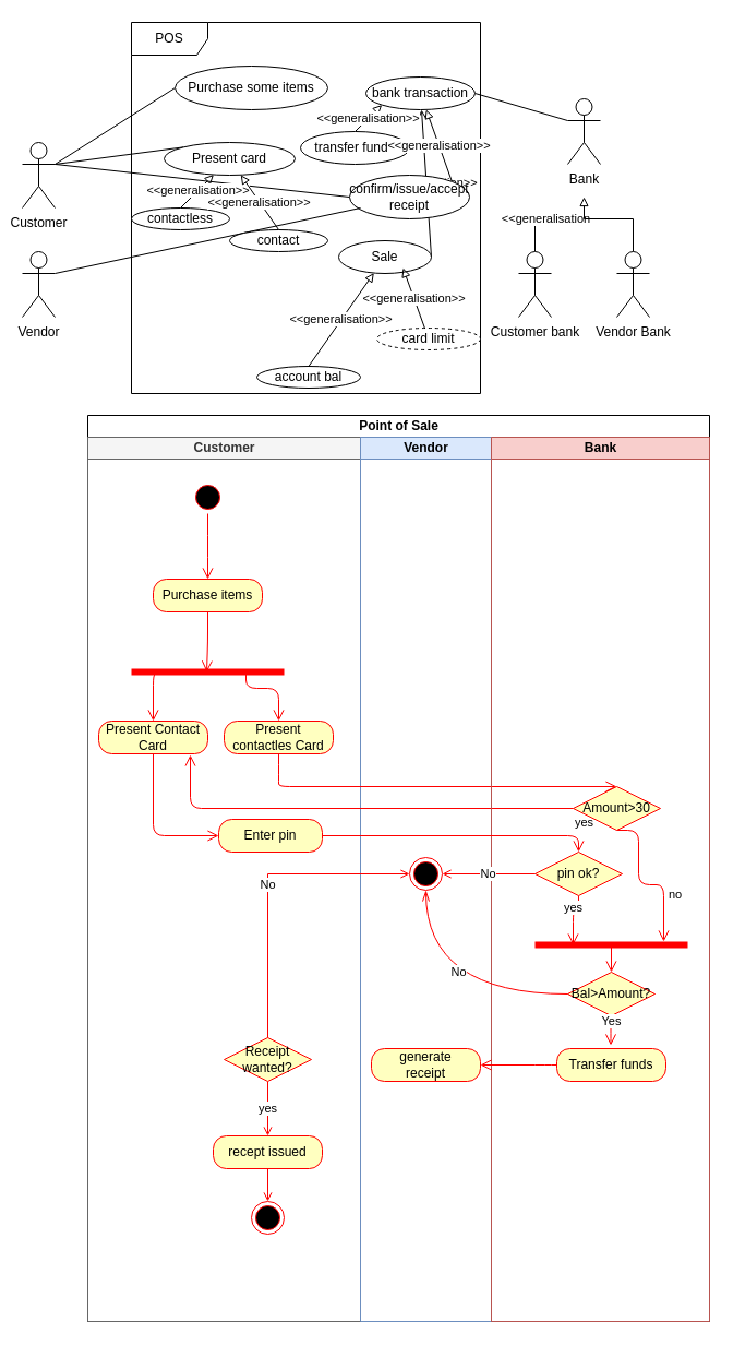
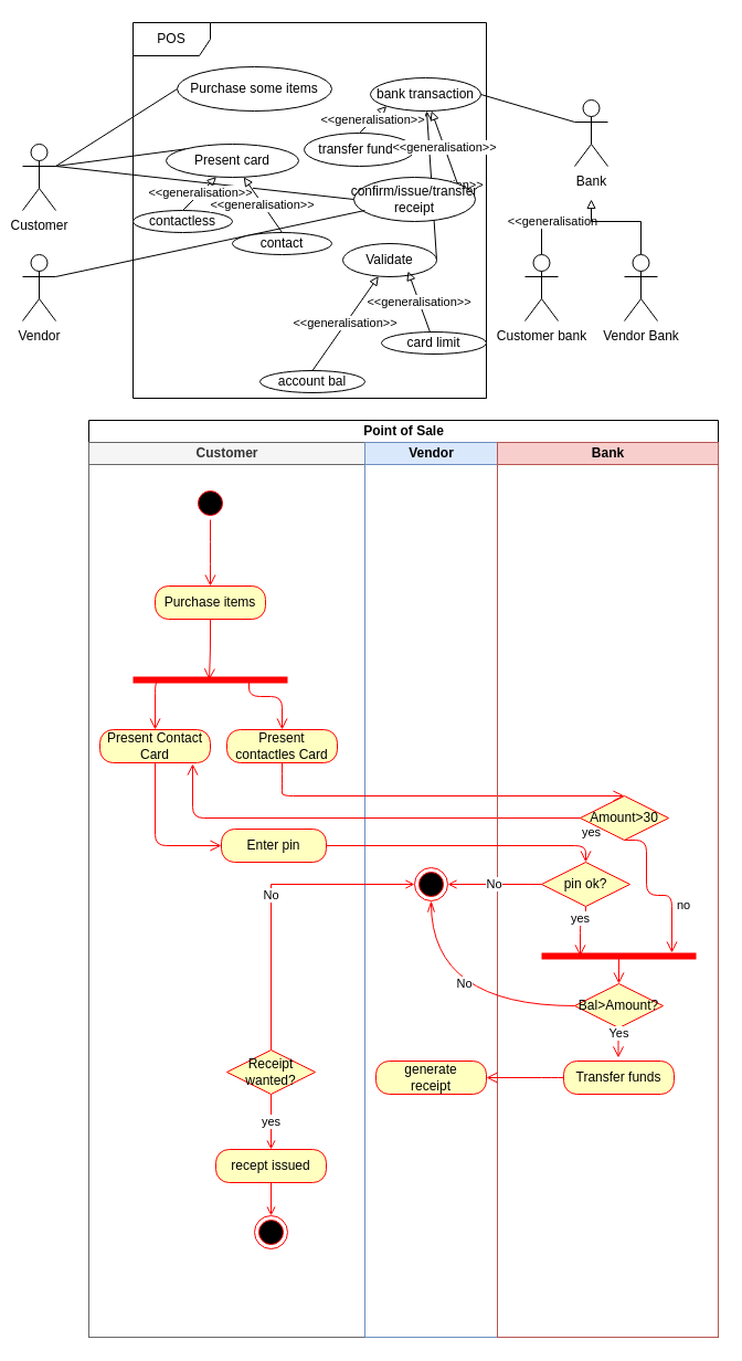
  <mxCell id="0" />
  <mxCell id="1" parent="0" />
  <mxCell id="2" value="POS" style="shape=umlFrame;whiteSpace=wrap;html=1;width=70;height=30;" parent="1" vertex="1"><mxGeometry x="120" y="20" width="320" height="340" as="geometry" /></mxCell>
  <mxCell id="3" value="Bank" style="shape=umlActor;verticalLabelPosition=bottom;labelBackgroundColor=#ffffff;verticalAlign=top;html=1;" parent="1" vertex="1"><mxGeometry x="520" y="90" width="30" height="60" as="geometry" /></mxCell>
  <mxCell id="4" value="&amp;lt;&amp;lt;generalisation" style="edgeStyle=orthogonalEdgeStyle;rounded=0;orthogonalLoop=1;jettySize=auto;html=1;exitX=0.5;exitY=0;exitDx=0;exitDy=0;exitPerimeter=0;startArrow=none;startFill=0;endArrow=none;endFill=0;" parent="1" source="5" edge="1"><mxGeometry relative="1" as="geometry"><mxPoint x="540" y="200" as="targetPoint" /><Array as="points"><mxPoint x="490" y="200" /><mxPoint x="540" y="200" /></Array></mxGeometry></mxCell>
  <mxCell id="5" value="Customer bank&lt;br&gt;" style="shape=umlActor;verticalLabelPosition=bottom;labelBackgroundColor=#ffffff;verticalAlign=top;html=1;" parent="1" vertex="1"><mxGeometry x="475" y="230" width="30" height="60" as="geometry" /></mxCell>
  <mxCell id="6" style="edgeStyle=none;rounded=0;orthogonalLoop=1;jettySize=auto;html=1;exitX=1;exitY=0.333;exitDx=0;exitDy=0;exitPerimeter=0;entryX=0;entryY=0.5;entryDx=0;entryDy=0;endArrow=none;endFill=0;" parent="1" source="8" target="11" edge="1"><mxGeometry relative="1" as="geometry" /></mxCell>
  <mxCell id="7" style="rounded=0;orthogonalLoop=1;jettySize=auto;html=1;exitX=1;exitY=0.333;exitDx=0;exitDy=0;exitPerimeter=0;entryX=0;entryY=0;entryDx=0;entryDy=0;endArrow=none;endFill=0;" parent="1" source="8" target="14" edge="1"><mxGeometry relative="1" as="geometry" /></mxCell>
  <mxCell id="8" value="Customer" style="shape=umlActor;verticalLabelPosition=bottom;labelBackgroundColor=#ffffff;verticalAlign=top;html=1;" parent="1" vertex="1"><mxGeometry x="20" y="130" width="30" height="60" as="geometry" /></mxCell>
  <mxCell id="9" value="&amp;lt;&amp;lt;generalisation&amp;gt;&amp;gt;" style="rounded=0;orthogonalLoop=1;jettySize=auto;html=1;exitX=1;exitY=0.5;exitDx=0;exitDy=0;endArrow=open;endFill=0;" parent="1" source="10" target="31" edge="1"><mxGeometry relative="1" as="geometry" /></mxCell>
- <mxCell id="10" value="Sale" style="ellipse;whiteSpace=wrap;html=1;" parent="1" vertex="1"><mxGeometry x="310" y="220" width="85" height="30" as="geometry" /></mxCell>
+ <mxCell id="10" value="Validate" style="ellipse;whiteSpace=wrap;html=1;" parent="1" vertex="1"><mxGeometry x="310" y="220" width="85" height="30" as="geometry" /></mxCell>
  <mxCell id="11" value="Purchase some items" style="ellipse;whiteSpace=wrap;html=1;" parent="1" vertex="1"><mxGeometry x="160" y="60" width="140" height="40" as="geometry" /></mxCell>
  <mxCell id="12" value="&amp;lt;&amp;lt;generalisation&amp;gt;&amp;gt;" style="edgeStyle=none;rounded=0;orthogonalLoop=1;jettySize=auto;html=1;exitX=0.5;exitY=0;exitDx=0;exitDy=0;entryX=0;entryY=1;entryDx=0;entryDy=0;startArrow=none;startFill=0;endArrow=block;endFill=0;" parent="1" source="13" target="31" edge="1"><mxGeometry relative="1" as="geometry" /></mxCell>
  <mxCell id="13" value="transfer funds" style="ellipse;whiteSpace=wrap;html=1;" parent="1" vertex="1"><mxGeometry x="275" y="120" width="100" height="30" as="geometry" /></mxCell>
  <mxCell id="14" value="Present card" style="ellipse;whiteSpace=wrap;html=1;" parent="1" vertex="1"><mxGeometry x="150" y="130" width="120" height="30" as="geometry" /></mxCell>
  <mxCell id="15" value="&amp;lt;&amp;lt;generalisation&amp;gt;&amp;gt;" style="edgeStyle=none;rounded=0;orthogonalLoop=1;jettySize=auto;html=1;exitX=1;exitY=0;exitDx=0;exitDy=0;startArrow=none;startFill=0;endArrow=block;endFill=0;" parent="1" source="17" target="31" edge="1"><mxGeometry relative="1" as="geometry" /></mxCell>
  <mxCell id="16" style="edgeStyle=none;rounded=0;orthogonalLoop=1;jettySize=auto;html=1;exitX=0;exitY=0.5;exitDx=0;exitDy=0;entryX=1;entryY=0.333;entryDx=0;entryDy=0;entryPerimeter=0;startArrow=none;startFill=0;endArrow=none;endFill=0;" parent="1" source="17" target="8" edge="1"><mxGeometry relative="1" as="geometry" /></mxCell>
- <mxCell id="17" value="confirm/issue/accept receipt" style="ellipse;whiteSpace=wrap;html=1;" parent="1" vertex="1"><mxGeometry x="320" y="160" width="110" height="40" as="geometry" /></mxCell>
+ <mxCell id="17" value="confirm/issue/transfer receipt" style="ellipse;whiteSpace=wrap;html=1;" parent="1" vertex="1"><mxGeometry x="320" y="160" width="110" height="40" as="geometry" /></mxCell>
  <mxCell id="18" style="edgeStyle=orthogonalEdgeStyle;rounded=0;orthogonalLoop=1;jettySize=auto;html=1;exitX=0.5;exitY=0;exitDx=0;exitDy=0;exitPerimeter=0;startArrow=none;startFill=0;endArrow=block;endFill=0;" parent="1" source="19" edge="1"><mxGeometry relative="1" as="geometry"><mxPoint x="535" y="180" as="targetPoint" /><Array as="points"><mxPoint x="580" y="200" /><mxPoint x="535" y="200" /></Array></mxGeometry></mxCell>
  <mxCell id="19" value="Vendor Bank" style="shape=umlActor;verticalLabelPosition=bottom;labelBackgroundColor=#ffffff;verticalAlign=top;html=1;" parent="1" vertex="1"><mxGeometry x="565" y="230" width="30" height="60" as="geometry" /></mxCell>
  <mxCell id="20" style="rounded=0;orthogonalLoop=1;jettySize=auto;html=1;exitX=1;exitY=0.333;exitDx=0;exitDy=0;exitPerimeter=0;startArrow=none;startFill=0;endArrow=none;endFill=0;entryX=0.091;entryY=0.75;entryDx=0;entryDy=0;entryPerimeter=0;" parent="1" source="21" target="17" edge="1"><mxGeometry relative="1" as="geometry" /></mxCell>
  <mxCell id="21" value="Vendor" style="shape=umlActor;verticalLabelPosition=bottom;labelBackgroundColor=#ffffff;verticalAlign=top;html=1;" parent="1" vertex="1"><mxGeometry x="20" y="230" width="30" height="60" as="geometry" /></mxCell>
  <mxCell id="22" value="&amp;lt;&amp;lt;generalisation&amp;gt;&amp;gt;" style="edgeStyle=none;rounded=0;orthogonalLoop=1;jettySize=auto;html=1;exitX=0.5;exitY=0;exitDx=0;exitDy=0;startArrow=none;startFill=0;endArrow=block;endFill=0;" parent="1" source="23" target="14" edge="1"><mxGeometry relative="1" as="geometry" /></mxCell>
  <mxCell id="23" value="contactless" style="ellipse;whiteSpace=wrap;html=1;" parent="1" vertex="1"><mxGeometry x="120" y="190" width="90" height="20" as="geometry" /></mxCell>
  <mxCell id="24" value="contact" style="ellipse;whiteSpace=wrap;html=1;" parent="1" vertex="1"><mxGeometry x="210" y="210" width="90" height="20" as="geometry" /></mxCell>
  <mxCell id="25" value="&amp;lt;&amp;lt;generalisation&amp;gt;&amp;gt;" style="edgeStyle=none;rounded=0;orthogonalLoop=1;jettySize=auto;html=1;exitX=0.5;exitY=0;exitDx=0;exitDy=0;startArrow=none;startFill=0;endArrow=block;endFill=0;" parent="1" source="24" target="14" edge="1"><mxGeometry relative="1" as="geometry"><mxPoint x="175" y="190" as="sourcePoint" /><mxPoint x="240" y="161" as="targetPoint" /></mxGeometry></mxCell>
- <mxCell id="26" value="card limit" style="ellipse;whiteSpace=wrap;html=1;dashed=1;" parent="1" vertex="1"><mxGeometry x="345" y="300" width="95" height="20" as="geometry" /></mxCell>
+ <mxCell id="26" value="card limit" style="ellipse;whiteSpace=wrap;html=1;" parent="1" vertex="1"><mxGeometry x="345" y="300" width="95" height="20" as="geometry" /></mxCell>
  <mxCell id="27" value="&amp;lt;&amp;lt;generalisation&amp;gt;&amp;gt;" style="edgeStyle=none;rounded=0;orthogonalLoop=1;jettySize=auto;html=1;entryX=0.694;entryY=0.834;entryDx=0;entryDy=0;startArrow=none;startFill=0;endArrow=block;endFill=0;entryPerimeter=0;" parent="1" source="26" target="10" edge="1"><mxGeometry relative="1" as="geometry"><mxPoint x="307.92" y="264.53" as="sourcePoint" /><mxPoint x="339.996" y="240.004" as="targetPoint" /></mxGeometry></mxCell>
  <mxCell id="28" value="&amp;lt;&amp;lt;generalisation&amp;gt;&amp;gt;" style="edgeStyle=none;rounded=0;orthogonalLoop=1;jettySize=auto;html=1;exitX=0.5;exitY=0;exitDx=0;exitDy=0;startArrow=none;startFill=0;endArrow=block;endFill=0;" parent="1" source="29" target="10" edge="1"><mxGeometry relative="1" as="geometry" /></mxCell>
  <mxCell id="29" value="account bal" style="ellipse;whiteSpace=wrap;html=1;" parent="1" vertex="1"><mxGeometry x="235" y="335" width="95" height="20" as="geometry" /></mxCell>
  <mxCell id="30" style="edgeStyle=none;rounded=0;orthogonalLoop=1;jettySize=auto;html=1;exitX=1;exitY=0.5;exitDx=0;exitDy=0;startArrow=none;startFill=0;endArrow=none;endFill=0;" parent="1" source="31" edge="1"><mxGeometry relative="1" as="geometry"><mxPoint x="520" y="110" as="targetPoint" /></mxGeometry></mxCell>
  <mxCell id="31" value="bank transaction" style="ellipse;whiteSpace=wrap;html=1;" parent="1" vertex="1"><mxGeometry x="335" y="70" width="100" height="30" as="geometry" /></mxCell>
  <mxCell id="32" value="Point of Sale" style="swimlane;html=1;childLayout=stackLayout;resizeParent=1;resizeParentMax=0;startSize=20;" vertex="1" parent="1"><mxGeometry x="80" y="380" width="570" height="830" as="geometry" /></mxCell>
  <mxCell id="33" value="Customer" style="swimlane;html=1;startSize=20;fillColor=#f5f5f5;strokeColor=#666666;fontColor=#333333;" vertex="1" parent="32"><mxGeometry y="20" width="250" height="810" as="geometry" /></mxCell>
  <mxCell id="34" value="Present Contact Card" style="rounded=1;whiteSpace=wrap;html=1;arcSize=40;fontColor=#000000;fillColor=#ffffc0;strokeColor=#ff0000;" vertex="1" parent="33"><mxGeometry x="10" y="260" width="100" height="30" as="geometry" /></mxCell>
  <mxCell id="35" value="" style="edgeStyle=orthogonalEdgeStyle;html=1;verticalAlign=bottom;endArrow=open;endSize=8;strokeColor=#ff0000;" edge="1" parent="33" source="40"><mxGeometry relative="1" as="geometry"><mxPoint x="110" y="130" as="targetPoint" /></mxGeometry></mxCell>
  <mxCell id="36" value="" style="edgeStyle=orthogonalEdgeStyle;html=1;verticalAlign=bottom;endArrow=open;endSize=8;strokeColor=#ff0000;entryX=0.5;entryY=0;entryDx=0;entryDy=0;exitX=0.171;exitY=0.7;exitDx=0;exitDy=0;exitPerimeter=0;" edge="1" parent="33" source="38" target="34"><mxGeometry relative="1" as="geometry"><mxPoint x="140" y="290" as="targetPoint" /><mxPoint x="110" y="220" as="sourcePoint" /><Array as="points"><mxPoint x="60" y="217" /></Array></mxGeometry></mxCell>
  <mxCell id="37" value="" style="edgeStyle=orthogonalEdgeStyle;html=1;verticalAlign=bottom;endArrow=open;endSize=8;strokeColor=#ff0000;exitX=0.5;exitY=1;exitDx=0;exitDy=0;entryX=0.493;entryY=0.5;entryDx=0;entryDy=0;entryPerimeter=0;" edge="1" parent="33" source="39"><mxGeometry relative="1" as="geometry"><mxPoint x="109.02" y="215" as="targetPoint" /><mxPoint x="330" y="130" as="sourcePoint" /></mxGeometry></mxCell>
  <mxCell id="38" value="" style="shape=line;html=1;strokeWidth=6;strokeColor=#ff0000;" vertex="1" parent="33"><mxGeometry x="40" y="210" width="140" height="10" as="geometry" /></mxCell>
  <mxCell id="39" value="Purchase items" style="rounded=1;whiteSpace=wrap;html=1;arcSize=40;fontColor=#000000;fillColor=#ffffc0;strokeColor=#ff0000;" vertex="1" parent="33"><mxGeometry x="60" y="130" width="100" height="30" as="geometry" /></mxCell>
  <mxCell id="40" value="" style="ellipse;html=1;shape=startState;fillColor=#000000;strokeColor=#ff0000;" vertex="1" parent="33"><mxGeometry x="95" y="40" width="30" height="30" as="geometry" /></mxCell>
  <mxCell id="41" value="" style="ellipse;html=1;shape=endState;fillColor=#000000;strokeColor=#ff0000;" vertex="1" parent="33"><mxGeometry x="150" y="700" width="30" height="30" as="geometry" /></mxCell>
  <mxCell id="42" style="edgeStyle=orthogonalEdgeStyle;rounded=0;orthogonalLoop=1;jettySize=auto;html=1;exitX=0.5;exitY=1;exitDx=0;exitDy=0;entryX=0.5;entryY=0;entryDx=0;entryDy=0;endArrow=open;endFill=0;strokeColor=#FF0000;" edge="1" parent="33" source="43" target="41"><mxGeometry relative="1" as="geometry" /></mxCell>
  <mxCell id="43" value="recept issued" style="rounded=1;whiteSpace=wrap;html=1;arcSize=40;fontColor=#000000;fillColor=#ffffc0;strokeColor=#ff0000;" vertex="1" parent="33"><mxGeometry x="115" y="640" width="100" height="30" as="geometry" /></mxCell>
  <mxCell id="44" value="yes" style="edgeStyle=orthogonalEdgeStyle;rounded=0;orthogonalLoop=1;jettySize=auto;html=1;exitX=0.5;exitY=1;exitDx=0;exitDy=0;entryX=0.5;entryY=0;entryDx=0;entryDy=0;endArrow=open;endFill=0;strokeColor=#FF0000;" edge="1" parent="33" source="45" target="43"><mxGeometry relative="1" as="geometry" /></mxCell>
  <mxCell id="45" value="Receipt wanted?" style="rhombus;whiteSpace=wrap;html=1;fillColor=#ffffc0;strokeColor=#ff0000;" vertex="1" parent="33"><mxGeometry x="125" y="550" width="80" height="40" as="geometry" /></mxCell>
  <mxCell id="46" value="Enter pin" style="rounded=1;whiteSpace=wrap;html=1;arcSize=40;fontColor=#000000;fillColor=#ffffc0;strokeColor=#ff0000;" vertex="1" parent="33"><mxGeometry x="120" y="350" width="95" height="30" as="geometry" /></mxCell>
  <mxCell id="47" value="Present contactles Card" style="rounded=1;whiteSpace=wrap;html=1;arcSize=40;fontColor=#000000;fillColor=#ffffc0;strokeColor=#ff0000;" vertex="1" parent="33"><mxGeometry x="125" y="260" width="100" height="30" as="geometry" /></mxCell>
  <mxCell id="48" value="" style="edgeStyle=orthogonalEdgeStyle;html=1;verticalAlign=bottom;endArrow=open;endSize=8;strokeColor=#ff0000;entryX=0.5;entryY=0;entryDx=0;entryDy=0;exitX=0.75;exitY=0.5;exitDx=0;exitDy=0;exitPerimeter=0;" edge="1" parent="33" source="38" target="47"><mxGeometry relative="1" as="geometry"><mxPoint x="280" y="320" as="targetPoint" /><mxPoint x="295" y="275" as="sourcePoint" /><Array as="points"><mxPoint x="145" y="230" /><mxPoint x="175" y="230" /></Array></mxGeometry></mxCell>
  <mxCell id="49" value="" style="edgeStyle=orthogonalEdgeStyle;html=1;verticalAlign=bottom;endArrow=open;endSize=8;strokeColor=#ff0000;entryX=0;entryY=0.5;entryDx=0;entryDy=0;exitX=0.5;exitY=1;exitDx=0;exitDy=0;" edge="1" parent="33" source="34" target="46"><mxGeometry relative="1" as="geometry"><mxPoint x="280" y="320" as="targetPoint" /><mxPoint x="283.94" y="277" as="sourcePoint" /><Array as="points"><mxPoint x="60" y="365" /></Array></mxGeometry></mxCell>
  <mxCell id="50" value="Vendor" style="swimlane;html=1;startSize=20;fillColor=#dae8fc;strokeColor=#6c8ebf;" vertex="1" parent="32"><mxGeometry x="250" y="20" width="120" height="810" as="geometry" /></mxCell>
  <mxCell id="51" value="" style="ellipse;html=1;shape=endState;fillColor=#000000;strokeColor=#ff0000;" vertex="1" parent="50"><mxGeometry x="45" y="385" width="30" height="30" as="geometry" /></mxCell>
  <mxCell id="52" value="generate &lt;br&gt;receipt" style="rounded=1;whiteSpace=wrap;html=1;arcSize=40;fontColor=#000000;fillColor=#ffffc0;strokeColor=#ff0000;" vertex="1" parent="50"><mxGeometry x="10" y="560" width="100" height="30" as="geometry" /></mxCell>
  <mxCell id="53" value="yes" style="edgeStyle=orthogonalEdgeStyle;html=1;align=left;verticalAlign=top;endArrow=open;endSize=8;strokeColor=#ff0000;entryX=0.84;entryY=1.033;entryDx=0;entryDy=0;entryPerimeter=0;" edge="1" parent="32" source="62" target="34"><mxGeometry x="-1" relative="1" as="geometry"><mxPoint x="100" y="450" as="targetPoint" /></mxGeometry></mxCell>
  <mxCell id="54" value="" style="edgeStyle=orthogonalEdgeStyle;html=1;verticalAlign=bottom;endArrow=open;endSize=8;strokeColor=#ff0000;entryX=0.5;entryY=0;entryDx=0;entryDy=0;exitX=0.5;exitY=1;exitDx=0;exitDy=0;" edge="1" parent="32" source="47" target="62"><mxGeometry relative="1" as="geometry"><mxPoint x="280" y="340" as="targetPoint" /><mxPoint x="283.94" y="297" as="sourcePoint" /><Array as="points"><mxPoint x="175" y="330" /><mxPoint x="175" y="330" /></Array></mxGeometry></mxCell>
  <mxCell id="55" value="Bank" style="swimlane;html=1;startSize=20;fillColor=#f8cecc;strokeColor=#b85450;" vertex="1" parent="32"><mxGeometry x="370" y="20" width="200" height="810" as="geometry" /></mxCell>
  <mxCell id="56" value="yes" style="edgeStyle=orthogonalEdgeStyle;html=1;verticalAlign=bottom;endArrow=open;endSize=8;strokeColor=#ff0000;exitX=0.5;exitY=1;exitDx=0;exitDy=0;entryX=0.25;entryY=0.5;entryDx=0;entryDy=0;entryPerimeter=0;" edge="1" parent="55" source="57" target="63"><mxGeometry relative="1" as="geometry"><mxPoint x="74" y="448" as="targetPoint" /><mxPoint x="75" y="420" as="sourcePoint" /><Array as="points"><mxPoint x="80" y="434" /><mxPoint x="75" y="434" /></Array></mxGeometry></mxCell>
  <mxCell id="57" value="pin ok?" style="rhombus;whiteSpace=wrap;html=1;fillColor=#ffffc0;strokeColor=#ff0000;" vertex="1" parent="55"><mxGeometry x="40" y="380" width="80" height="40" as="geometry" /></mxCell>
  <mxCell id="58" value="no" style="edgeStyle=orthogonalEdgeStyle;html=1;align=left;verticalAlign=bottom;endArrow=open;endSize=8;strokeColor=#ff0000;entryX=0.843;entryY=0.2;entryDx=0;entryDy=0;entryPerimeter=0;exitX=0.5;exitY=1;exitDx=0;exitDy=0;" edge="1" parent="55" source="62" target="63"><mxGeometry x="0.529" y="3" relative="1" as="geometry"><mxPoint x="161.98" y="453" as="targetPoint" /><Array as="points"><mxPoint x="135" y="360" /><mxPoint x="135" y="410" /><mxPoint x="158" y="410" /></Array><mxPoint as="offset" /></mxGeometry></mxCell>
  <mxCell id="59" value="Transfer funds" style="rounded=1;whiteSpace=wrap;html=1;arcSize=40;fontColor=#000000;fillColor=#ffffc0;strokeColor=#ff0000;" vertex="1" parent="55"><mxGeometry x="60" y="560" width="100" height="30" as="geometry" /></mxCell>
  <mxCell id="60" value="Bal&amp;gt;Amount?" style="rhombus;whiteSpace=wrap;html=1;fillColor=#ffffc0;strokeColor=#ff0000;" vertex="1" parent="55"><mxGeometry x="70" y="490" width="80" height="40" as="geometry" /></mxCell>
  <mxCell id="61" value="Yes" style="edgeStyle=orthogonalEdgeStyle;html=1;verticalAlign=bottom;endArrow=open;endSize=8;strokeColor=#ff0000;exitX=0.5;exitY=0.3;exitDx=0;exitDy=0;exitPerimeter=0;" edge="1" parent="55"><mxGeometry relative="1" as="geometry"><mxPoint x="109.5" y="557" as="targetPoint" /><mxPoint x="109.5" y="530" as="sourcePoint" /><Array as="points"><mxPoint x="109.5" y="547" /><mxPoint x="109.5" y="547" /></Array></mxGeometry></mxCell>
  <mxCell id="62" value="Amount&amp;gt;30" style="rhombus;whiteSpace=wrap;html=1;fillColor=#ffffc0;strokeColor=#ff0000;" vertex="1" parent="55"><mxGeometry x="75" y="320" width="80" height="40" as="geometry" /></mxCell>
  <mxCell id="63" value="" style="shape=line;html=1;strokeWidth=6;strokeColor=#ff0000;" vertex="1" parent="55"><mxGeometry x="40" y="460" width="140" height="10" as="geometry" /></mxCell>
  <mxCell id="64" value="" style="edgeStyle=orthogonalEdgeStyle;html=1;verticalAlign=bottom;endArrow=open;endSize=8;strokeColor=#ff0000;exitX=0.5;exitY=0.3;exitDx=0;exitDy=0;exitPerimeter=0;" edge="1" parent="55" source="63" target="60"><mxGeometry relative="1" as="geometry"><mxPoint x="25" y="320" as="targetPoint" /><mxPoint x="110" y="469" as="sourcePoint" /><Array as="points"><mxPoint x="130" y="530" /><mxPoint x="130" y="530" /></Array></mxGeometry></mxCell>
  <mxCell id="65" value="" style="edgeStyle=orthogonalEdgeStyle;html=1;verticalAlign=bottom;endArrow=open;endSize=8;strokeColor=#ff0000;entryX=1;entryY=0.5;entryDx=0;entryDy=0;exitX=0;exitY=0.5;exitDx=0;exitDy=0;" edge="1" parent="32" source="59" target="52"><mxGeometry relative="1" as="geometry"><mxPoint x="1069.5" y="637" as="targetPoint" /><mxPoint x="410" y="600" as="sourcePoint" /><Array as="points"><mxPoint x="420" y="595" /><mxPoint x="420" y="595" /></Array></mxGeometry></mxCell>
  <mxCell id="66" value="No" style="edgeStyle=orthogonalEdgeStyle;rounded=0;orthogonalLoop=1;jettySize=auto;html=1;exitX=0;exitY=0.5;exitDx=0;exitDy=0;entryX=1;entryY=0.5;entryDx=0;entryDy=0;endArrow=open;endFill=0;strokeColor=#FF0000;" edge="1" parent="32" source="57" target="51"><mxGeometry relative="1" as="geometry" /></mxCell>
  <mxCell id="67" value="No" style="edgeStyle=orthogonalEdgeStyle;rounded=0;orthogonalLoop=1;jettySize=auto;html=1;exitX=0.5;exitY=0;exitDx=0;exitDy=0;entryX=0;entryY=0.5;entryDx=0;entryDy=0;endArrow=open;endFill=0;strokeColor=#FF0000;" edge="1" parent="32" source="45" target="51"><mxGeometry relative="1" as="geometry" /></mxCell>
  <mxCell id="68" value="" style="edgeStyle=orthogonalEdgeStyle;html=1;verticalAlign=bottom;endArrow=open;endSize=8;strokeColor=#ff0000;entryX=0.5;entryY=0;entryDx=0;entryDy=0;exitX=1;exitY=0.5;exitDx=0;exitDy=0;" edge="1" parent="32" source="46" target="57"><mxGeometry relative="1" as="geometry"><mxPoint x="295" y="455" as="targetPoint" /><mxPoint x="280" y="370" as="sourcePoint" /><Array as="points"><mxPoint x="450" y="385" /></Array></mxGeometry></mxCell>
  <mxCell id="69" value="No" style="edgeStyle=orthogonalEdgeStyle;rounded=0;orthogonalLoop=1;jettySize=auto;html=1;exitX=0;exitY=0.5;exitDx=0;exitDy=0;strokeColor=#FF0000;curved=1;endArrow=openThin;endFill=0;endSize=8;" edge="1" parent="32" source="60" target="51"><mxGeometry x="-0.111" y="-20" relative="1" as="geometry"><mxPoint as="offset" /></mxGeometry></mxCell>
